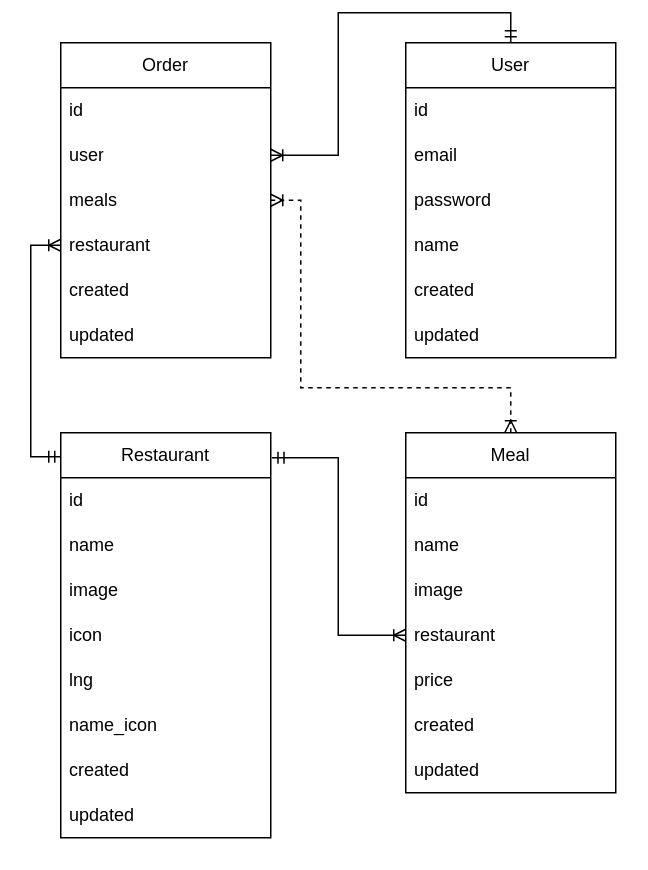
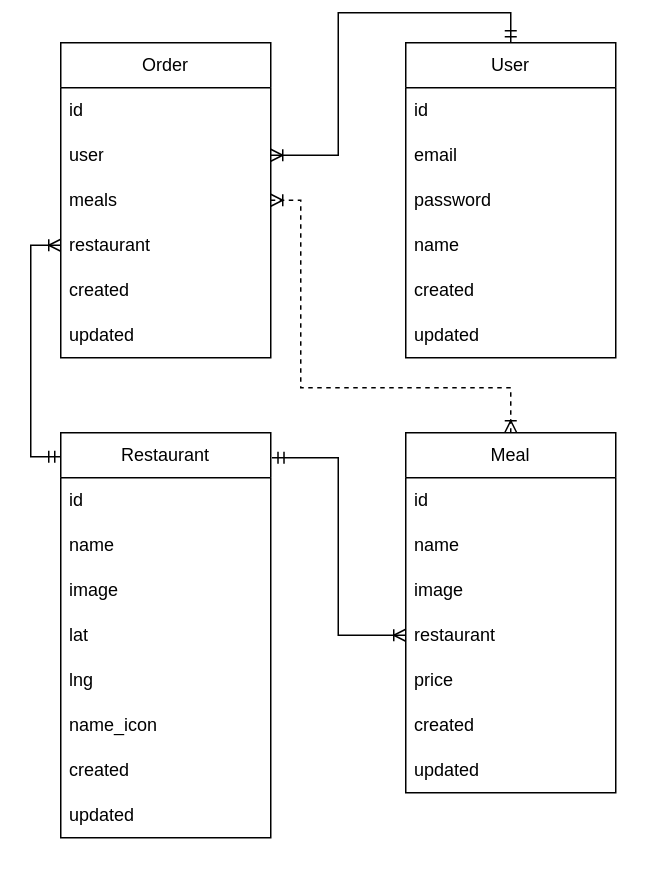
  <mxCell id="0" />
  <mxCell id="1" parent="0" />
  <mxCell id="2" value="Restaurant" style="swimlane;fontStyle=0;childLayout=stackLayout;horizontal=1;startSize=30;horizontalStack=0;resizeParent=1;resizeParentMax=0;resizeLast=0;collapsible=1;marginBottom=0;whiteSpace=wrap;html=1;" parent="1" vertex="1"><mxGeometry x="40" y="280" width="140" height="270" as="geometry"><mxRectangle x="110" y="160" width="100" height="30" as="alternateBounds" /></mxGeometry></mxCell>
  <mxCell id="3" value="id" style="text;strokeColor=none;fillColor=none;align=left;verticalAlign=middle;spacingLeft=4;spacingRight=4;overflow=hidden;points=[[0,0.5],[1,0.5]];portConstraint=eastwest;rotatable=0;whiteSpace=wrap;html=1;" parent="2" vertex="1"><mxGeometry y="30" width="140" height="30" as="geometry" /></mxCell>
  <mxCell id="4" value="name" style="text;strokeColor=none;fillColor=none;align=left;verticalAlign=middle;spacingLeft=4;spacingRight=4;overflow=hidden;points=[[0,0.5],[1,0.5]];portConstraint=eastwest;rotatable=0;whiteSpace=wrap;html=1;" parent="2" vertex="1"><mxGeometry y="60" width="140" height="30" as="geometry" /></mxCell>
  <mxCell id="5" value="image" style="text;strokeColor=none;fillColor=none;align=left;verticalAlign=middle;spacingLeft=4;spacingRight=4;overflow=hidden;points=[[0,0.5],[1,0.5]];portConstraint=eastwest;rotatable=0;whiteSpace=wrap;html=1;" parent="2" vertex="1"><mxGeometry y="90" width="140" height="30" as="geometry" /></mxCell>
- <mxCell id="6" value="icon" style="text;strokeColor=none;fillColor=none;align=left;verticalAlign=middle;spacingLeft=4;spacingRight=4;overflow=hidden;points=[[0,0.5],[1,0.5]];portConstraint=eastwest;rotatable=0;whiteSpace=wrap;html=1;" parent="2" vertex="1"><mxGeometry y="120" width="140" height="30" as="geometry" /></mxCell>
+ <mxCell id="6" value="lat" style="text;strokeColor=none;fillColor=none;align=left;verticalAlign=middle;spacingLeft=4;spacingRight=4;overflow=hidden;points=[[0,0.5],[1,0.5]];portConstraint=eastwest;rotatable=0;whiteSpace=wrap;html=1;" parent="2" vertex="1"><mxGeometry y="120" width="140" height="30" as="geometry" /></mxCell>
  <mxCell id="7" value="lng" style="text;strokeColor=none;fillColor=none;align=left;verticalAlign=middle;spacingLeft=4;spacingRight=4;overflow=hidden;points=[[0,0.5],[1,0.5]];portConstraint=eastwest;rotatable=0;whiteSpace=wrap;html=1;" parent="2" vertex="1"><mxGeometry y="150" width="140" height="30" as="geometry" /></mxCell>
  <mxCell id="8" value="name_icon" style="text;strokeColor=none;fillColor=none;align=left;verticalAlign=middle;spacingLeft=4;spacingRight=4;overflow=hidden;points=[[0,0.5],[1,0.5]];portConstraint=eastwest;rotatable=0;whiteSpace=wrap;html=1;" parent="2" vertex="1"><mxGeometry y="180" width="140" height="30" as="geometry" /></mxCell>
  <mxCell id="9" value="created" style="text;strokeColor=none;fillColor=none;align=left;verticalAlign=middle;spacingLeft=4;spacingRight=4;overflow=hidden;points=[[0,0.5],[1,0.5]];portConstraint=eastwest;rotatable=0;whiteSpace=wrap;html=1;" parent="2" vertex="1"><mxGeometry y="210" width="140" height="30" as="geometry" /></mxCell>
  <mxCell id="10" value="updated" style="text;strokeColor=none;fillColor=none;align=left;verticalAlign=middle;spacingLeft=4;spacingRight=4;overflow=hidden;points=[[0,0.5],[1,0.5]];portConstraint=eastwest;rotatable=0;whiteSpace=wrap;html=1;" parent="2" vertex="1"><mxGeometry y="240" width="140" height="30" as="geometry" /></mxCell>
  <mxCell id="11" value="Order" style="swimlane;fontStyle=0;childLayout=stackLayout;horizontal=1;startSize=30;horizontalStack=0;resizeParent=1;resizeParentMax=0;resizeLast=0;collapsible=1;marginBottom=0;whiteSpace=wrap;html=1;" parent="1" vertex="1"><mxGeometry x="40" y="20" width="140" height="210" as="geometry" /></mxCell>
  <mxCell id="12" value="id" style="text;strokeColor=none;fillColor=none;align=left;verticalAlign=middle;spacingLeft=4;spacingRight=4;overflow=hidden;points=[[0,0.5],[1,0.5]];portConstraint=eastwest;rotatable=0;whiteSpace=wrap;html=1;" parent="11" vertex="1"><mxGeometry y="30" width="140" height="30" as="geometry" /></mxCell>
  <mxCell id="13" value="user" style="text;strokeColor=none;fillColor=none;align=left;verticalAlign=middle;spacingLeft=4;spacingRight=4;overflow=hidden;points=[[0,0.5],[1,0.5]];portConstraint=eastwest;rotatable=0;whiteSpace=wrap;html=1;" parent="11" vertex="1"><mxGeometry y="60" width="140" height="30" as="geometry" /></mxCell>
  <mxCell id="14" value="meals" style="text;strokeColor=none;fillColor=none;align=left;verticalAlign=middle;spacingLeft=4;spacingRight=4;overflow=hidden;points=[[0,0.5],[1,0.5]];portConstraint=eastwest;rotatable=0;whiteSpace=wrap;html=1;" parent="11" vertex="1"><mxGeometry y="90" width="140" height="30" as="geometry" /></mxCell>
  <mxCell id="15" value="restaurant" style="text;strokeColor=none;fillColor=none;align=left;verticalAlign=middle;spacingLeft=4;spacingRight=4;overflow=hidden;points=[[0,0.5],[1,0.5]];portConstraint=eastwest;rotatable=0;whiteSpace=wrap;html=1;" parent="11" vertex="1"><mxGeometry y="120" width="140" height="30" as="geometry" /></mxCell>
  <mxCell id="16" value="created" style="text;strokeColor=none;fillColor=none;align=left;verticalAlign=middle;spacingLeft=4;spacingRight=4;overflow=hidden;points=[[0,0.5],[1,0.5]];portConstraint=eastwest;rotatable=0;whiteSpace=wrap;html=1;" parent="11" vertex="1"><mxGeometry y="150" width="140" height="30" as="geometry" /></mxCell>
  <mxCell id="17" value="updated" style="text;strokeColor=none;fillColor=none;align=left;verticalAlign=middle;spacingLeft=4;spacingRight=4;overflow=hidden;points=[[0,0.5],[1,0.5]];portConstraint=eastwest;rotatable=0;whiteSpace=wrap;html=1;" parent="11" vertex="1"><mxGeometry y="180" width="140" height="30" as="geometry" /></mxCell>
  <mxCell id="18" value="User" style="swimlane;fontStyle=0;childLayout=stackLayout;horizontal=1;startSize=30;horizontalStack=0;resizeParent=1;resizeParentMax=0;resizeLast=0;collapsible=1;marginBottom=0;whiteSpace=wrap;html=1;" parent="1" vertex="1"><mxGeometry x="270" y="20" width="140" height="210" as="geometry" /></mxCell>
  <mxCell id="19" value="id" style="text;strokeColor=none;fillColor=none;align=left;verticalAlign=middle;spacingLeft=4;spacingRight=4;overflow=hidden;points=[[0,0.5],[1,0.5]];portConstraint=eastwest;rotatable=0;whiteSpace=wrap;html=1;" parent="18" vertex="1"><mxGeometry y="30" width="140" height="30" as="geometry" /></mxCell>
  <mxCell id="20" value="email" style="text;strokeColor=none;fillColor=none;align=left;verticalAlign=middle;spacingLeft=4;spacingRight=4;overflow=hidden;points=[[0,0.5],[1,0.5]];portConstraint=eastwest;rotatable=0;whiteSpace=wrap;html=1;" parent="18" vertex="1"><mxGeometry y="60" width="140" height="30" as="geometry" /></mxCell>
  <mxCell id="21" value="password" style="text;strokeColor=none;fillColor=none;align=left;verticalAlign=middle;spacingLeft=4;spacingRight=4;overflow=hidden;points=[[0,0.5],[1,0.5]];portConstraint=eastwest;rotatable=0;whiteSpace=wrap;html=1;" parent="18" vertex="1"><mxGeometry y="90" width="140" height="30" as="geometry" /></mxCell>
  <mxCell id="22" value="name" style="text;strokeColor=none;fillColor=none;align=left;verticalAlign=middle;spacingLeft=4;spacingRight=4;overflow=hidden;points=[[0,0.5],[1,0.5]];portConstraint=eastwest;rotatable=0;whiteSpace=wrap;html=1;" parent="18" vertex="1"><mxGeometry y="120" width="140" height="30" as="geometry" /></mxCell>
  <mxCell id="23" value="created" style="text;strokeColor=none;fillColor=none;align=left;verticalAlign=middle;spacingLeft=4;spacingRight=4;overflow=hidden;points=[[0,0.5],[1,0.5]];portConstraint=eastwest;rotatable=0;whiteSpace=wrap;html=1;" parent="18" vertex="1"><mxGeometry y="150" width="140" height="30" as="geometry" /></mxCell>
  <mxCell id="24" value="updated" style="text;strokeColor=none;fillColor=none;align=left;verticalAlign=middle;spacingLeft=4;spacingRight=4;overflow=hidden;points=[[0,0.5],[1,0.5]];portConstraint=eastwest;rotatable=0;whiteSpace=wrap;html=1;" parent="18" vertex="1"><mxGeometry y="180" width="140" height="30" as="geometry" /></mxCell>
  <mxCell id="25" value="Meal" style="swimlane;fontStyle=0;childLayout=stackLayout;horizontal=1;startSize=30;horizontalStack=0;resizeParent=1;resizeParentMax=0;resizeLast=0;collapsible=1;marginBottom=0;whiteSpace=wrap;html=1;rounded=0;shadow=0;glass=0;" parent="1" vertex="1"><mxGeometry x="270" y="280" width="140" height="240" as="geometry" /></mxCell>
  <mxCell id="26" value="id" style="text;strokeColor=none;fillColor=none;align=left;verticalAlign=middle;spacingLeft=4;spacingRight=4;overflow=hidden;points=[[0,0.5],[1,0.5]];portConstraint=eastwest;rotatable=0;whiteSpace=wrap;html=1;glass=0;rounded=0;" parent="25" vertex="1"><mxGeometry y="30" width="140" height="30" as="geometry" /></mxCell>
  <mxCell id="27" value="name" style="text;strokeColor=none;fillColor=none;align=left;verticalAlign=middle;spacingLeft=4;spacingRight=4;overflow=hidden;points=[[0,0.5],[1,0.5]];portConstraint=eastwest;rotatable=0;whiteSpace=wrap;html=1;" parent="25" vertex="1"><mxGeometry y="60" width="140" height="30" as="geometry" /></mxCell>
  <mxCell id="28" value="image" style="text;strokeColor=none;fillColor=none;align=left;verticalAlign=middle;spacingLeft=4;spacingRight=4;overflow=hidden;points=[[0,0.5],[1,0.5]];portConstraint=eastwest;rotatable=0;whiteSpace=wrap;html=1;" parent="25" vertex="1"><mxGeometry y="90" width="140" height="30" as="geometry" /></mxCell>
  <mxCell id="29" value="restaurant" style="text;strokeColor=none;fillColor=none;align=left;verticalAlign=middle;spacingLeft=4;spacingRight=4;overflow=hidden;points=[[0,0.5],[1,0.5]];portConstraint=eastwest;rotatable=0;whiteSpace=wrap;html=1;" parent="25" vertex="1"><mxGeometry y="120" width="140" height="30" as="geometry" /></mxCell>
  <mxCell id="30" value="price" style="text;strokeColor=none;fillColor=none;align=left;verticalAlign=middle;spacingLeft=4;spacingRight=4;overflow=hidden;points=[[0,0.5],[1,0.5]];portConstraint=eastwest;rotatable=0;whiteSpace=wrap;html=1;" parent="25" vertex="1"><mxGeometry y="150" width="140" height="30" as="geometry" /></mxCell>
  <mxCell id="31" value="created" style="text;strokeColor=none;fillColor=none;align=left;verticalAlign=middle;spacingLeft=4;spacingRight=4;overflow=hidden;points=[[0,0.5],[1,0.5]];portConstraint=eastwest;rotatable=0;whiteSpace=wrap;html=1;" parent="25" vertex="1"><mxGeometry y="180" width="140" height="30" as="geometry" /></mxCell>
  <mxCell id="32" value="updated" style="text;strokeColor=none;fillColor=none;align=left;verticalAlign=middle;spacingLeft=4;spacingRight=4;overflow=hidden;points=[[0,0.5],[1,0.5]];portConstraint=eastwest;rotatable=0;whiteSpace=wrap;html=1;" parent="25" vertex="1"><mxGeometry y="210" width="140" height="30" as="geometry" /></mxCell>
  <mxCell id="33" style="edgeStyle=orthogonalEdgeStyle;rounded=0;orthogonalLoop=1;jettySize=auto;html=1;entryX=1.006;entryY=0.062;entryDx=0;entryDy=0;startArrow=ERoneToMany;startFill=0;endArrow=ERmandOne;endFill=0;entryPerimeter=0;" parent="1" source="29" target="2" edge="1"><mxGeometry relative="1" as="geometry" /></mxCell>
  <mxCell id="34" style="edgeStyle=orthogonalEdgeStyle;rounded=0;orthogonalLoop=1;jettySize=auto;html=1;endArrow=ERmandOne;endFill=0;startArrow=ERoneToMany;startFill=0;" parent="1" source="15" edge="1"><mxGeometry relative="1" as="geometry"><mxPoint x="40" y="296" as="targetPoint" /><Array as="points"><mxPoint x="20" y="155" /><mxPoint x="20" y="296" /></Array></mxGeometry></mxCell>
  <mxCell id="35" style="edgeStyle=orthogonalEdgeStyle;rounded=0;orthogonalLoop=1;jettySize=auto;html=1;entryX=0.5;entryY=0;entryDx=0;entryDy=0;endArrow=ERoneToMany;endFill=0;startArrow=ERoneToMany;startFill=0;dashed=1;" parent="1" source="14" target="25" edge="1"><mxGeometry relative="1" as="geometry"><Array as="points"><mxPoint x="200" y="125" /><mxPoint x="200" y="250" /><mxPoint x="340" y="250" /></Array></mxGeometry></mxCell>
  <mxCell id="36" style="edgeStyle=orthogonalEdgeStyle;rounded=0;orthogonalLoop=1;jettySize=auto;html=1;entryX=0.5;entryY=0;entryDx=0;entryDy=0;endArrow=ERmandOne;endFill=0;startArrow=ERoneToMany;startFill=0;" parent="1" source="13" target="18" edge="1"><mxGeometry relative="1" as="geometry" /></mxCell>
